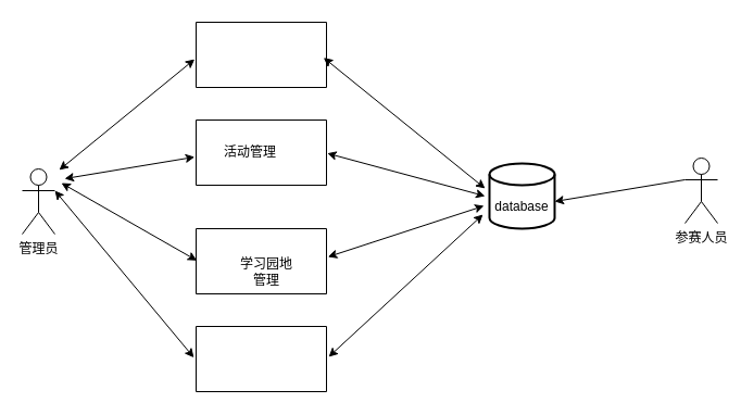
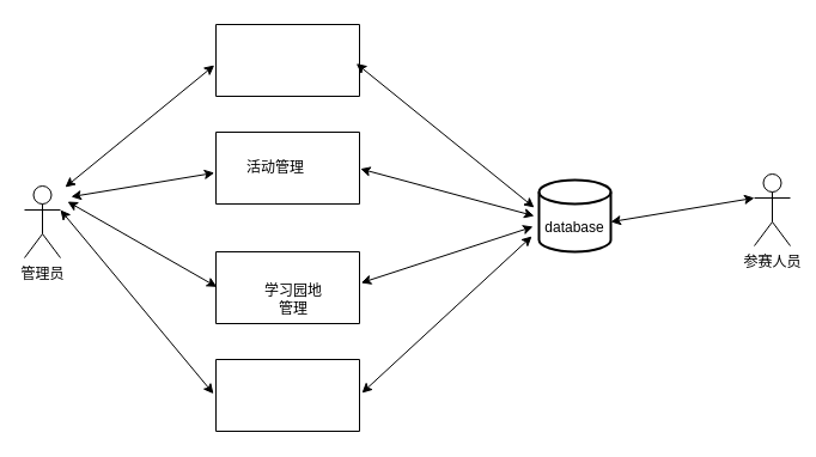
  <mxCell id="0" />
  <mxCell id="1" parent="0" />
  <mxCell id="2" value="管理员" style="shape=umlActor;verticalLabelPosition=bottom;verticalAlign=top;html=1;" parent="1" vertex="1"><mxGeometry x="20" y="155" width="30" height="60" as="geometry" /></mxCell>
  <mxCell id="3" value="参赛人员" style="shape=umlActor;verticalLabelPosition=bottom;verticalAlign=top;html=1;" parent="1" vertex="1"><mxGeometry x="630" y="145" width="30" height="60" as="geometry" /></mxCell>
  <mxCell id="4" value="" style="verticalLabelPosition=bottom;verticalAlign=top;html=1;shape=mxgraph.basic.rect;fillColor2=none;strokeWidth=1;size=20;indent=5;" parent="1" vertex="1"><mxGeometry x="180" y="20" width="120" height="60" as="geometry" /></mxCell>
  <mxCell id="5" value="" style="strokeWidth=2;html=1;shape=mxgraph.flowchart.database;whiteSpace=wrap;" parent="1" vertex="1"><mxGeometry x="450" y="150" width="60" height="60" as="geometry" /></mxCell>
  <mxCell id="6" value="database" style="text;html=1;align=center;verticalAlign=middle;whiteSpace=wrap;rounded=0;" parent="1" vertex="1"><mxGeometry x="450" y="175" width="60" height="30" as="geometry" /></mxCell>
  <mxCell id="7" value="" style="verticalLabelPosition=bottom;verticalAlign=top;html=1;shape=mxgraph.basic.rect;fillColor2=none;strokeWidth=1;size=20;indent=5;" parent="1" vertex="1"><mxGeometry x="180" y="110" width="120" height="60" as="geometry" /></mxCell>
  <mxCell id="8" value="活动管理" style="text;html=1;align=center;verticalAlign=middle;whiteSpace=wrap;rounded=0;" parent="1" vertex="1"><mxGeometry x="200" y="125" width="60" height="30" as="geometry" /></mxCell>
  <mxCell id="9" value="" style="verticalLabelPosition=bottom;verticalAlign=top;html=1;shape=mxgraph.basic.rect;fillColor2=none;strokeWidth=1;size=20;indent=5;" parent="1" vertex="1"><mxGeometry x="180" y="210" width="120" height="60" as="geometry" /></mxCell>
  <mxCell id="10" value="学习园地管理" style="text;html=1;align=center;verticalAlign=middle;whiteSpace=wrap;rounded=0;" parent="1" vertex="1"><mxGeometry x="215" y="235" width="60" height="30" as="geometry" /></mxCell>
  <mxCell id="11" value="" style="verticalLabelPosition=bottom;verticalAlign=top;html=1;shape=mxgraph.basic.rect;fillColor2=none;strokeWidth=1;size=20;indent=5;" parent="1" vertex="1"><mxGeometry x="180" y="300" width="120" height="60" as="geometry" /></mxCell>
  <mxCell id="12" value="" style="endArrow=classic;startArrow=classic;html=1;rounded=0;entryX=-0.011;entryY=0.567;entryDx=0;entryDy=0;entryPerimeter=0;" parent="1" target="4" edge="1"><mxGeometry width="50" height="50" relative="1" as="geometry"><mxPoint x="54" y="156" as="sourcePoint" /><mxPoint x="370" y="120" as="targetPoint" /></mxGeometry></mxCell>
  <mxCell id="13" value="" style="endArrow=classic;startArrow=classic;html=1;rounded=0;entryX=-0.011;entryY=0.567;entryDx=0;entryDy=0;entryPerimeter=0;" parent="1" target="7" edge="1"><mxGeometry width="50" height="50" relative="1" as="geometry"><mxPoint x="59" y="164" as="sourcePoint" /><mxPoint x="239" y="134" as="targetPoint" /></mxGeometry></mxCell>
  <mxCell id="14" value="" style="endArrow=classic;startArrow=classic;html=1;rounded=0;entryX=-0.017;entryY=0.478;entryDx=0;entryDy=0;entryPerimeter=0;exitX=1;exitY=0.333;exitDx=0;exitDy=0;exitPerimeter=0;" parent="1" source="2" target="11" edge="1"><mxGeometry width="50" height="50" relative="1" as="geometry"><mxPoint x="60" y="170" as="sourcePoint" /><mxPoint x="199" y="74" as="targetPoint" /></mxGeometry></mxCell>
  <mxCell id="15" value="" style="endArrow=classic;startArrow=classic;html=1;rounded=0;entryX=0.006;entryY=0.489;entryDx=0;entryDy=0;entryPerimeter=0;" parent="1" target="9" edge="1"><mxGeometry width="50" height="50" relative="1" as="geometry"><mxPoint x="56" y="168" as="sourcePoint" /><mxPoint x="209" y="84" as="targetPoint" /></mxGeometry></mxCell>
- <mxCell id="16" value="" style="endArrow=none;startArrow=classic;html=1;rounded=0;entryX=0;entryY=0.333;entryDx=0;entryDy=0;entryPerimeter=0;" parent="1" source="6" target="3" edge="1"><mxGeometry width="50" height="50" relative="1" as="geometry"><mxPoint x="540" y="210" as="sourcePoint" /><mxPoint x="590" y="160" as="targetPoint" /></mxGeometry></mxCell>
+ <mxCell id="16" value="" style="endArrow=classic;startArrow=classic;html=1;rounded=0;entryX=0;entryY=0.333;entryDx=0;entryDy=0;entryPerimeter=0;" parent="1" source="6" target="3" edge="1"><mxGeometry width="50" height="50" relative="1" as="geometry"><mxPoint x="540" y="210" as="sourcePoint" /><mxPoint x="590" y="160" as="targetPoint" /></mxGeometry></mxCell>
  <mxCell id="17" value="" style="endArrow=classic;startArrow=classic;html=1;rounded=0;exitX=1.006;exitY=0.511;exitDx=0;exitDy=0;exitPerimeter=0;" parent="1" source="7" edge="1"><mxGeometry width="50" height="50" relative="1" as="geometry"><mxPoint x="510" y="195" as="sourcePoint" /><mxPoint x="446" y="180" as="targetPoint" /></mxGeometry></mxCell>
  <mxCell id="18" value="" style="endArrow=classic;startArrow=classic;html=1;rounded=0;exitX=1.011;exitY=0.433;exitDx=0;exitDy=0;exitPerimeter=0;" parent="1" source="9" edge="1"><mxGeometry width="50" height="50" relative="1" as="geometry"><mxPoint x="520" y="205" as="sourcePoint" /><mxPoint x="445" y="189" as="targetPoint" /></mxGeometry></mxCell>
  <mxCell id="19" value="" style="endArrow=classic;startArrow=classic;html=1;rounded=0;exitX=1.017;exitY=0.467;exitDx=0;exitDy=0;exitPerimeter=0;" parent="1" source="11" edge="1"><mxGeometry width="50" height="50" relative="1" as="geometry"><mxPoint x="530" y="215" as="sourcePoint" /><mxPoint x="444" y="197" as="targetPoint" /></mxGeometry></mxCell>
  <mxCell id="20" value="" style="endArrow=classic;startArrow=classic;html=1;rounded=0;exitX=0.978;exitY=0.544;exitDx=0;exitDy=0;exitPerimeter=0;" parent="1" source="4" edge="1"><mxGeometry width="50" height="50" relative="1" as="geometry"><mxPoint x="350" y="110" as="sourcePoint" /><mxPoint x="446" y="173" as="targetPoint" /></mxGeometry></mxCell>
